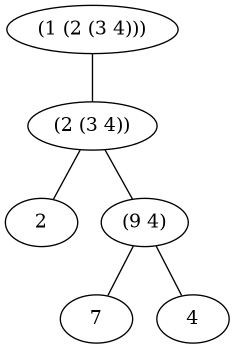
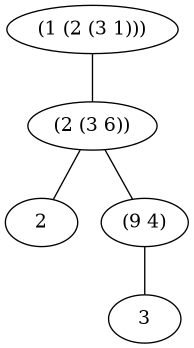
  graph {
-   "(1 (2 (3 4)))"
-   "(2 (3 4))"
+   "(1 (2 (3 4)))" [label="(1 (2 (3 1)))"]
+   "(2 (3 4))" [label="(2 (3 6))"]
    2
    n4 [label="(9 4)"]
-   3 [label=7]
-   4
+   3
    "(1 (2 (3 4)))" -- "(2 (3 4))"
    "(2 (3 4))" -- 2
    "(2 (3 4))" -- n4
    n4 -- 3
-   n4 -- 4
  }
